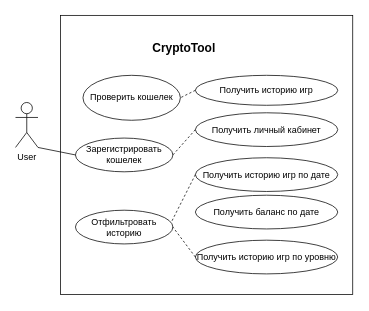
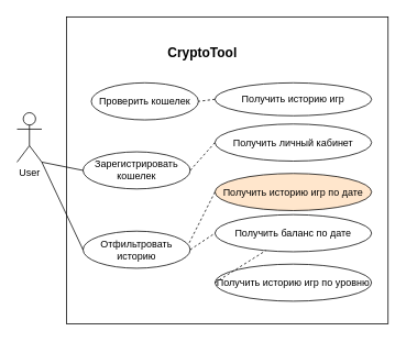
  <mxCell id="0" />
  <mxCell id="1" parent="0" />
  <mxCell id="2" value="" style="rounded=0;whiteSpace=wrap;html=1;align=center;" vertex="1" parent="1"><mxGeometry x="80" y="20" width="390" height="372.5" as="geometry" /></mxCell>
  <mxCell id="3" value="User" style="shape=umlActor;verticalLabelPosition=bottom;verticalAlign=top;html=1;outlineConnect=0;" vertex="1" parent="1"><mxGeometry x="20" y="136.25" width="30" height="60" as="geometry" /></mxCell>
- <mxCell id="4" value="Проверить кошелек" style="ellipse;whiteSpace=wrap;html=1;align=center;" vertex="1" parent="1"><mxGeometry x="110" y="100" width="130" height="60" as="geometry" /></mxCell>
+ <mxCell id="4" value="Проверить кошелек" style="ellipse;whiteSpace=wrap;html=1;align=center;" vertex="1" parent="1"><mxGeometry x="110" y="100" width="130" height="45" as="geometry" /></mxCell>
  <mxCell id="5" value="Получить историю игр" style="ellipse;whiteSpace=wrap;html=1;align=center;" vertex="1" parent="1"><mxGeometry x="260" y="100" width="190" height="40" as="geometry" /></mxCell>
  <mxCell id="6" value="CryptoTool" style="text;html=1;strokeColor=none;fillColor=none;align=center;verticalAlign=middle;whiteSpace=wrap;rounded=0;strokeWidth=3;fontSize=16;fontStyle=1" vertex="1" parent="1"><mxGeometry x="130" y="42.5" width="230" height="43.75" as="geometry" /></mxCell>
  <mxCell id="7" value="Зарегистрировать кошелек" style="ellipse;whiteSpace=wrap;html=1;align=center;" vertex="1" parent="1"><mxGeometry x="100" y="183.75" width="130" height="45" as="geometry" /></mxCell>
  <mxCell id="8" value="Получить личный кабинет" style="ellipse;whiteSpace=wrap;html=1;align=center;" vertex="1" parent="1"><mxGeometry x="260" y="150" width="190" height="45" as="geometry" /></mxCell>
  <mxCell id="9" value="" style="endArrow=none;dashed=1;html=1;rounded=0;entryX=1;entryY=0.5;entryDx=0;entryDy=0;exitX=0;exitY=0.5;exitDx=0;exitDy=0;" edge="1" parent="1" source="5" target="4"><mxGeometry width="50" height="50" relative="1" as="geometry"><mxPoint x="300" y="282.5" as="sourcePoint" /><mxPoint x="350" y="232.5" as="targetPoint" /></mxGeometry></mxCell>
  <mxCell id="10" value="" style="endArrow=none;dashed=1;html=1;rounded=0;entryX=1;entryY=0.5;entryDx=0;entryDy=0;exitX=0;exitY=0.5;exitDx=0;exitDy=0;" edge="1" parent="1" source="8" target="7"><mxGeometry width="50" height="50" relative="1" as="geometry"><mxPoint x="300" y="282.5" as="sourcePoint" /><mxPoint x="350" y="232.5" as="targetPoint" /></mxGeometry></mxCell>
  <mxCell id="11" value="" style="endArrow=none;html=1;rounded=0;entryX=1;entryY=1;entryDx=0;entryDy=0;entryPerimeter=0;exitX=0;exitY=0.5;exitDx=0;exitDy=0;" edge="1" parent="1" source="7" target="3"><mxGeometry width="50" height="50" relative="1" as="geometry"><mxPoint x="300" y="282.5" as="sourcePoint" /><mxPoint x="350" y="232.5" as="targetPoint" /></mxGeometry></mxCell>
  <mxCell id="12" value="Отфильтровать историю" style="ellipse;whiteSpace=wrap;html=1;align=center;" vertex="1" parent="1"><mxGeometry x="100" y="280" width="130" height="45" as="geometry" /></mxCell>
+ <mxCell id="13" value="" style="endArrow=none;html=1;rounded=0;entryX=1;entryY=1;entryDx=0;entryDy=0;entryPerimeter=0;exitX=0;exitY=0.5;exitDx=0;exitDy=0;" edge="1" parent="1" source="12" target="3"><mxGeometry width="50" height="50" relative="1" as="geometry"><mxPoint x="110" y="183.75" as="sourcePoint" /><mxPoint x="60" y="206.25" as="targetPoint" /></mxGeometry></mxCell>
  <mxCell id="14" value="Получить историю игр по уровню" style="ellipse;whiteSpace=wrap;html=1;align=center;" vertex="1" parent="1"><mxGeometry x="260" y="320" width="190" height="45" as="geometry" /></mxCell>
  <mxCell id="15" value="Получить баланс по дате" style="ellipse;whiteSpace=wrap;html=1;align=center;" vertex="1" parent="1"><mxGeometry x="260" y="260" width="190" height="45" as="geometry" /></mxCell>
- <mxCell id="16" value="Получить историю игр по дате" style="ellipse;whiteSpace=wrap;html=1;align=center;" vertex="1" parent="1"><mxGeometry x="260" y="210" width="190" height="45" as="geometry" /></mxCell>
+ <mxCell id="16" value="Получить историю игр по дате" style="ellipse;whiteSpace=wrap;html=1;align=center;fillColor=#ffe6cc;" vertex="1" parent="1"><mxGeometry x="260" y="210" width="190" height="45" as="geometry" /></mxCell>
  <mxCell id="17" value="" style="endArrow=none;dashed=1;html=1;rounded=0;entryX=0.986;entryY=0.343;entryDx=0;entryDy=0;exitX=0;exitY=0.5;exitDx=0;exitDy=0;entryPerimeter=0;" edge="1" parent="1" source="16" target="12"><mxGeometry width="50" height="50" relative="1" as="geometry"><mxPoint x="270" y="182.5" as="sourcePoint" /><mxPoint x="240" y="216.25" as="targetPoint" /></mxGeometry></mxCell>
- <mxCell id="19" value="" style="endArrow=none;dashed=1;html=1;rounded=0;entryX=1;entryY=0.5;entryDx=0;entryDy=0;exitX=0;exitY=0.5;exitDx=0;exitDy=0;" edge="1" parent="1" source="14" target="12"><mxGeometry width="50" height="50" relative="1" as="geometry"><mxPoint x="290" y="202.5" as="sourcePoint" /><mxPoint x="260" y="236.25" as="targetPoint" /></mxGeometry></mxCell>
+ <mxCell id="18" value="" style="endArrow=none;dashed=1;html=1;rounded=0;entryX=0;entryY=0.5;entryDx=0;entryDy=0;exitX=1;exitY=0.5;exitDx=0;exitDy=0;" edge="1" parent="1" source="12" target="15"><mxGeometry width="50" height="50" relative="1" as="geometry"><mxPoint x="280" y="192.5" as="sourcePoint" /><mxPoint x="250" y="226.25" as="targetPoint" /></mxGeometry></mxCell>
+ <mxCell id="19" value="" style="endArrow=none;dashed=1;html=1;rounded=0;exitX=0;exitY=0.5;exitDx=0;exitDy=0;" edge="1" parent="1" source="14" target="15"><mxGeometry width="50" height="50" relative="1" as="geometry"><mxPoint x="290" y="202.5" as="sourcePoint" /><mxPoint x="260" y="236.25" as="targetPoint" /></mxGeometry></mxCell>
